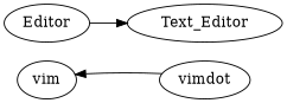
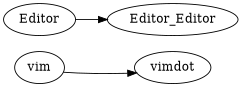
  digraph {
    fontname="DejaVu Serif"
    rankdir=LR
    node [fontname="DejaVu Serif"]
    edge [fontname="DejaVu Serif"]
    vim
    vimdot
    n3 [label=Editor]
-   Text_Editor
-   vimdot -> vim
+   Text_Editor [label=Editor_Editor]
+   vim -> vimdot
    n3 -> Text_Editor
  }
